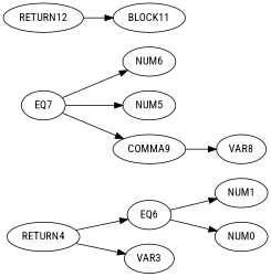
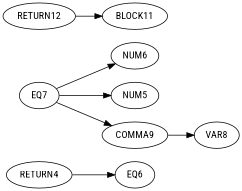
  digraph {
    fontname="Roboto Condensed"
    rankdir=LR
    node [fontname="Roboto Condensed"]
    edge [fontname="Roboto Condensed"]
    n1 [label=EQ6]
-   NUM1
-   NUM0
    n4 [label=RETURN4]
-   VAR3
    EQ7
    NUM6
    NUM5
    COMMA9
    VAR8
    RETURN12
    BLOCK11
-   n1 -> NUM1
-   n1 -> NUM0
    n4 -> n1
-   n4 -> VAR3
    EQ7 -> NUM6
    EQ7 -> NUM5
    EQ7 -> COMMA9
    COMMA9 -> VAR8
    RETURN12 -> BLOCK11
  }
